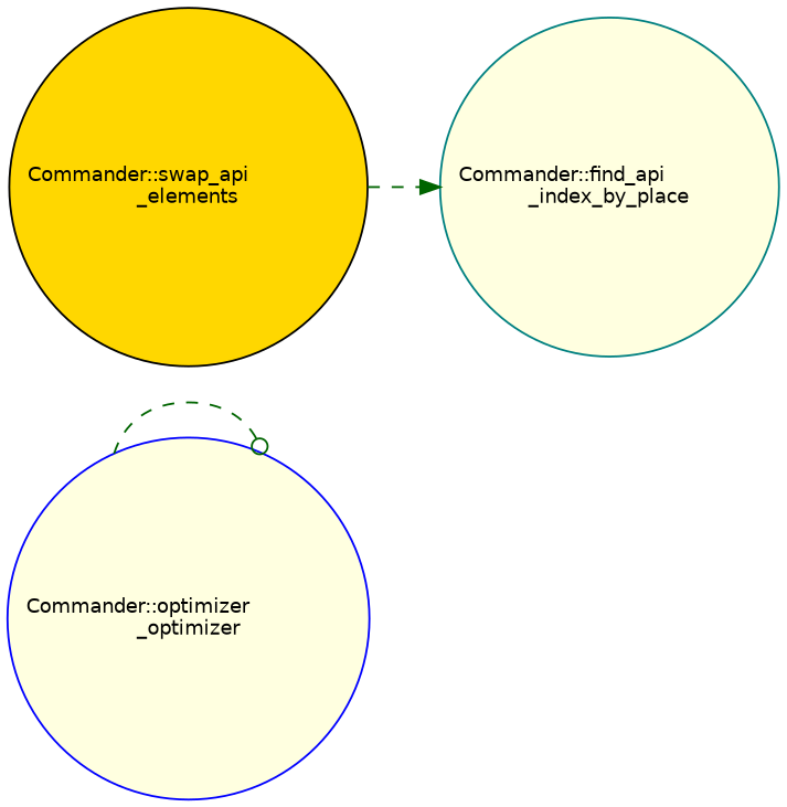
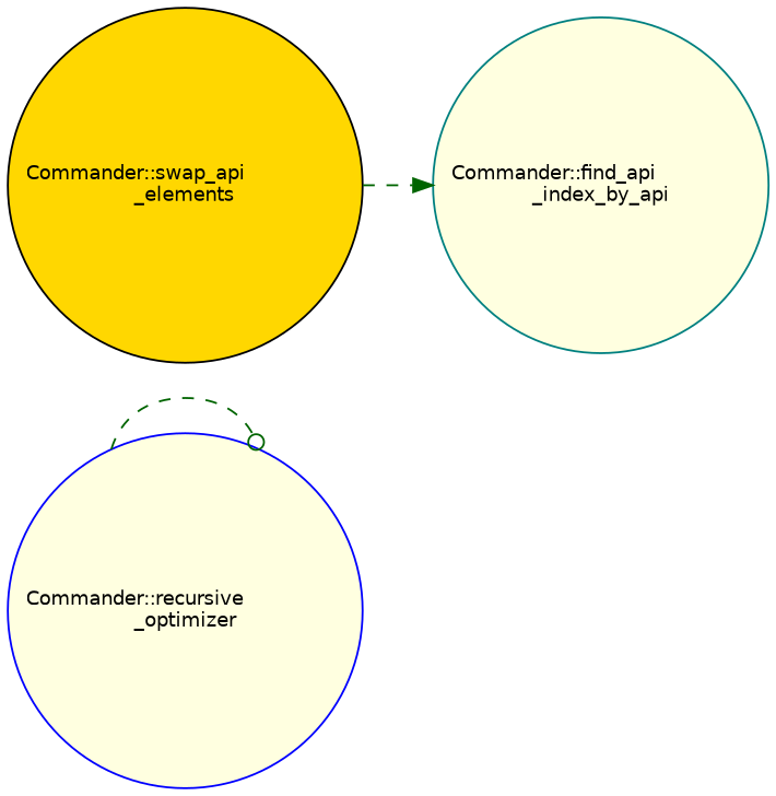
  digraph {
    rankdir=LR
    node [fillcolor=lightyellow fontname=Helvetica fontsize=10 shape=circle style=filled]
    edge [color=darkgreen fontname=Helvetica fontsize=10 labelfontname=Helvetica labelfontsize=10 style=dashed]
-   n1 [color=blue fontcolor=black height=0.2 label="Commander::optimizer\l_optimizer" width=0.4]
+   n1 [color=blue fontcolor=black height=0.2 label="Commander::recursive\l_optimizer" width=0.4]
    n2 [color=black fillcolor=gold height=0.2 label="Commander::swap_api\l_elements" width=0.4]
-   n3 [color=teal height=0.2 label="Commander::find_api\l_index_by_place" width=0.4]
+   n3 [color=teal height=0.2 label="Commander::find_api\l_index_by_api" width=0.4]
    n1 -> n1 [arrowhead=odot]
    n2 -> n3 [arrowhead=normal]
  }
